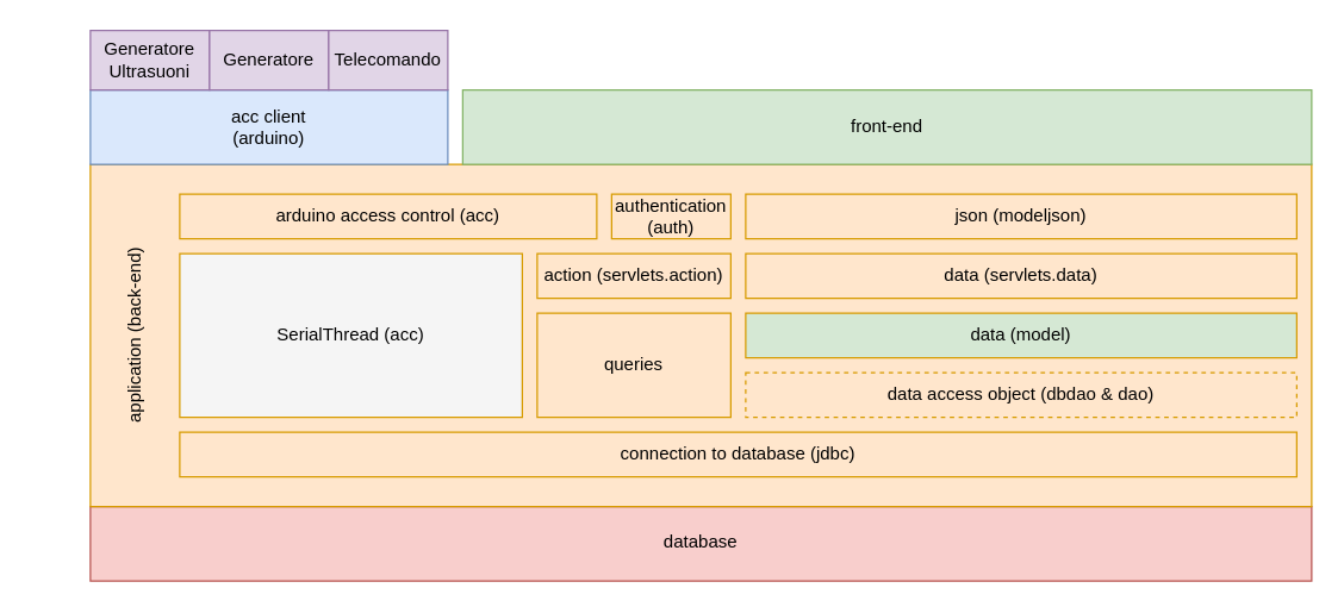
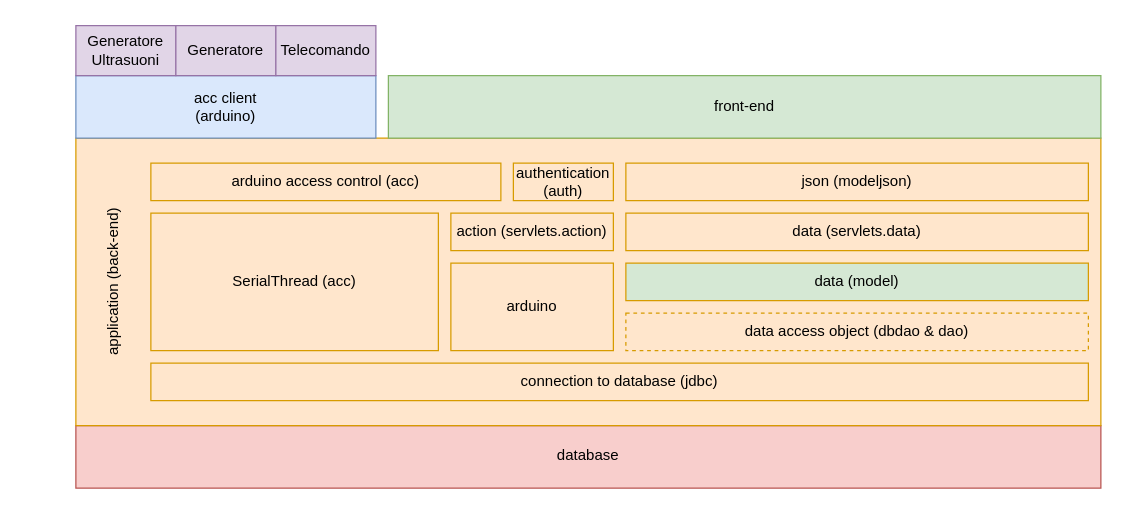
  <mxCell id="0" />
  <mxCell id="1" parent="0" />
  <mxCell id="2" value="" style="rounded=0;whiteSpace=wrap;html=1;fillColor=#f8cecc;strokeColor=#b85450;" parent="1" vertex="1"><mxGeometry x="60" y="340" width="820" height="50" as="geometry" /></mxCell>
  <mxCell id="3" value="" style="rounded=0;whiteSpace=wrap;html=1;fillColor=#ffe6cc;strokeColor=#d79b00;" parent="1" vertex="1"><mxGeometry x="60" y="110" width="820" height="230" as="geometry" /></mxCell>
  <mxCell id="4" value="application (back-end)" style="text;html=1;strokeColor=none;fillColor=none;align=center;verticalAlign=middle;whiteSpace=wrap;rounded=0;rotation=-90;" parent="1" vertex="1"><mxGeometry x="20" y="215" width="140" height="20" as="geometry" /></mxCell>
  <mxCell id="5" value="connection to database (jdbc)" style="rounded=0;whiteSpace=wrap;html=1;fillColor=#ffe6cc;strokeColor=#d79b00;" parent="1" vertex="1"><mxGeometry x="120" y="290" width="750" height="30" as="geometry" /></mxCell>
  <mxCell id="6" value="database" style="text;html=1;strokeColor=none;fillColor=none;align=center;verticalAlign=middle;whiteSpace=wrap;rounded=0;rotation=0;" parent="1" vertex="1"><mxGeometry x="70" y="354" width="800" height="20" as="geometry" /></mxCell>
  <mxCell id="7" value="data access object (dbdao &amp;amp; dao)" style="rounded=0;whiteSpace=wrap;html=1;fillColor=#ffe6cc;strokeColor=#d79b00;dashed=1;" parent="1" vertex="1"><mxGeometry x="500" y="250" width="370" height="30" as="geometry" /></mxCell>
  <mxCell id="8" value="data (model)" style="rounded=0;whiteSpace=wrap;html=1;fillColor=#d5e8d4;strokeColor=#d79b00;" parent="1" vertex="1"><mxGeometry x="500" y="210" width="370" height="30" as="geometry" /></mxCell>
  <mxCell id="9" value="action (servlets.action)" style="rounded=0;whiteSpace=wrap;html=1;fillColor=#ffe6cc;strokeColor=#d79b00;" parent="1" vertex="1"><mxGeometry x="360" y="170" width="130" height="30" as="geometry" /></mxCell>
  <mxCell id="10" value="data (servlets.data)" style="rounded=0;whiteSpace=wrap;html=1;fillColor=#ffe6cc;strokeColor=#d79b00;" parent="1" vertex="1"><mxGeometry x="500" y="170" width="370" height="30" as="geometry" /></mxCell>
  <mxCell id="11" value="authentication (auth)" style="rounded=0;whiteSpace=wrap;html=1;fillColor=#ffe6cc;strokeColor=#d79b00;" parent="1" vertex="1"><mxGeometry x="410" y="130" width="80" height="30" as="geometry" /></mxCell>
  <mxCell id="12" value="json (modeljson)" style="rounded=0;whiteSpace=wrap;html=1;fillColor=#ffe6cc;strokeColor=#d79b00;" parent="1" vertex="1"><mxGeometry x="500" y="130" width="370" height="30" as="geometry" /></mxCell>
  <mxCell id="13" value="arduino access control (acc)" style="rounded=0;whiteSpace=wrap;html=1;fillColor=#ffe6cc;strokeColor=#d79b00;" parent="1" vertex="1"><mxGeometry x="120" y="130" width="280" height="30" as="geometry" /></mxCell>
  <mxCell id="14" value="" style="rounded=0;whiteSpace=wrap;html=1;fillColor=#d5e8d4;strokeColor=#82b366;" parent="1" vertex="1"><mxGeometry x="310" y="60" width="570" height="50" as="geometry" /></mxCell>
  <mxCell id="15" value="" style="rounded=0;whiteSpace=wrap;html=1;fillColor=#dae8fc;strokeColor=#6c8ebf;" parent="1" vertex="1"><mxGeometry x="60" y="60" width="240" height="50" as="geometry" /></mxCell>
  <mxCell id="16" value="Generatore&lt;br&gt;Ultrasuoni" style="rounded=0;whiteSpace=wrap;html=1;fillColor=#e1d5e7;strokeColor=#9673a6;" parent="1" vertex="1"><mxGeometry x="60" y="20" width="80" height="40" as="geometry" /></mxCell>
  <mxCell id="17" value="Generatore" style="rounded=0;whiteSpace=wrap;html=1;fillColor=#e1d5e7;strokeColor=#9673a6;" parent="1" vertex="1"><mxGeometry x="140" y="20" width="80" height="40" as="geometry" /></mxCell>
  <mxCell id="18" value="Telecomando" style="rounded=0;whiteSpace=wrap;html=1;fillColor=#e1d5e7;strokeColor=#9673a6;" parent="1" vertex="1"><mxGeometry x="220" y="20" width="80" height="40" as="geometry" /></mxCell>
  <mxCell id="19" value="front-end" style="text;html=1;strokeColor=none;fillColor=none;align=center;verticalAlign=middle;whiteSpace=wrap;rounded=0;rotation=0;" parent="1" vertex="1"><mxGeometry x="565" y="75" width="60" height="20" as="geometry" /></mxCell>
  <mxCell id="20" value="acc client (arduino)" style="text;html=1;strokeColor=none;fillColor=none;align=center;verticalAlign=middle;whiteSpace=wrap;rounded=0;rotation=0;" parent="1" vertex="1"><mxGeometry x="150" y="75" width="60" height="20" as="geometry" /></mxCell>
- <mxCell id="21" value="queries" style="rounded=0;whiteSpace=wrap;html=1;fillColor=#ffe6cc;strokeColor=#d79b00;" parent="1" vertex="1"><mxGeometry x="360" y="210" width="130" height="70" as="geometry" /></mxCell>
- <mxCell id="22" value="SerialThread (acc)" style="rounded=0;whiteSpace=wrap;html=1;fillColor=#f5f5f5;strokeColor=#d79b00;" parent="1" vertex="1"><mxGeometry x="120" y="170" width="230" height="110" as="geometry" /></mxCell>
+ <mxCell id="21" value="arduino" style="rounded=0;whiteSpace=wrap;html=1;fillColor=#ffe6cc;strokeColor=#d79b00;" parent="1" vertex="1"><mxGeometry x="360" y="210" width="130" height="70" as="geometry" /></mxCell>
+ <mxCell id="22" value="SerialThread (acc)" style="rounded=0;whiteSpace=wrap;html=1;fillColor=#ffe6cc;strokeColor=#d79b00;" parent="1" vertex="1"><mxGeometry x="120" y="170" width="230" height="110" as="geometry" /></mxCell>
